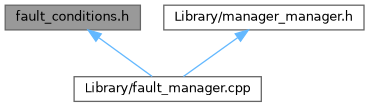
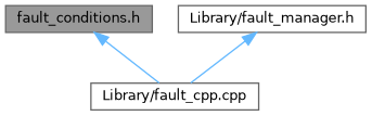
  digraph {
    fontname="DejaVu Sans"
    node [color=grey40 fillcolor=white fontname="DejaVu Sans" fontsize=10 shape=box style=filled]
    edge [color=steelblue1 dir=back fontname="DejaVu Sans" fontsize=10 labelfontname=Helvetica labelfontsize=10 style=solid]
    n1 [color=gray40 fillcolor=grey60 fontcolor=black height=0.2 label="fault_conditions.h" width=0.4]
-   n2 [height=0.2 label="Library/fault_manager.cpp" width=0.4]
-   n3 [height=0.2 label="Library/manager_manager.h" width=0.4]
+   n2 [height=0.2 label="Library/fault_cpp.cpp" width=0.4]
+   n3 [height=0.2 label="Library/fault_manager.h" width=0.4]
    n1 -> n2
    n3 -> n2
  }
